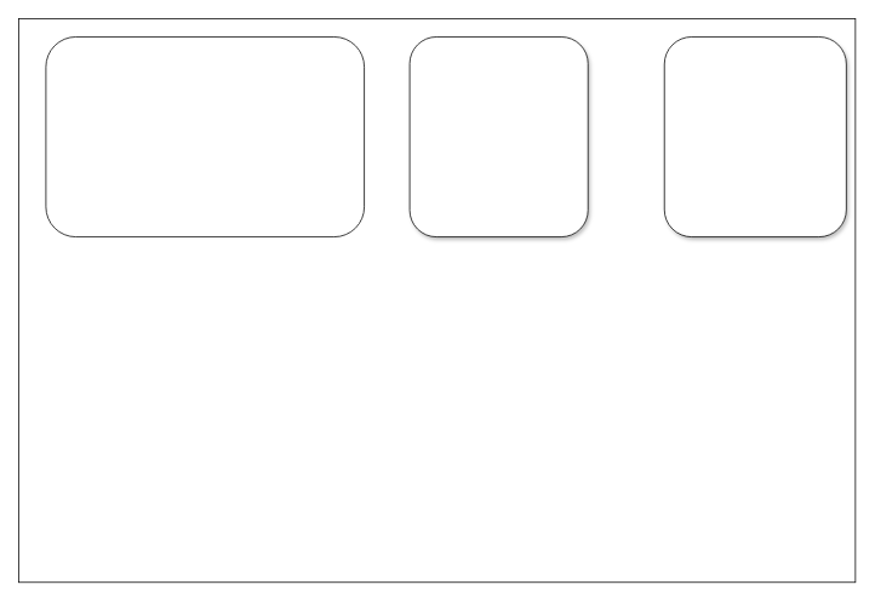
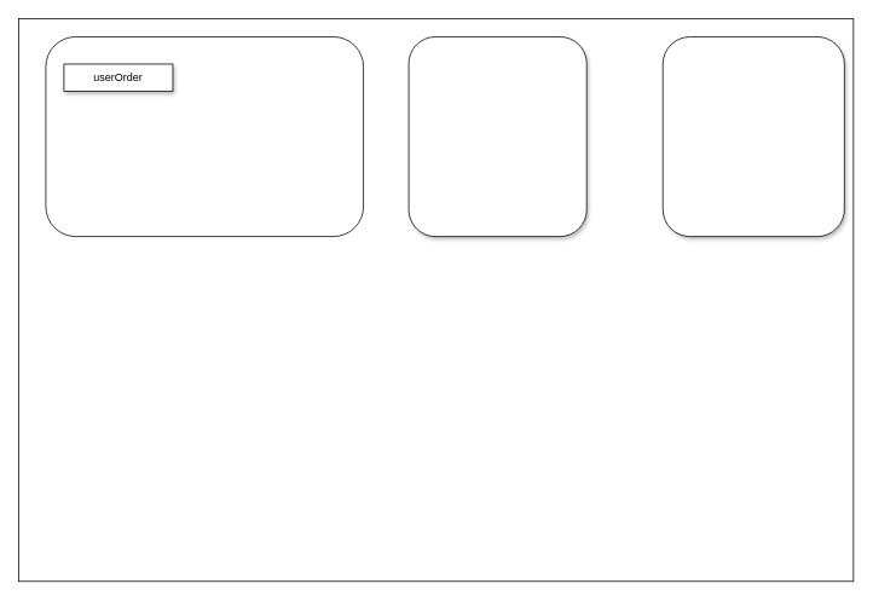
  <mxCell id="0" />
  <mxCell id="1" parent="0" />
  <mxCell id="2" value="" style="rounded=0;whiteSpace=wrap;html=1;" parent="1" vertex="1"><mxGeometry x="20" y="20" width="920" height="620" as="geometry" /></mxCell>
  <mxCell id="3" value="" style="rounded=1;whiteSpace=wrap;html=1;" parent="1" vertex="1"><mxGeometry x="50" y="40" width="350" height="220" as="geometry" /></mxCell>
  <mxCell id="4" value="" style="rounded=1;whiteSpace=wrap;html=1;shadow=1;" parent="1" vertex="1"><mxGeometry x="450" y="40" width="196" height="220" as="geometry" /></mxCell>
  <mxCell id="5" value="" style="rounded=1;whiteSpace=wrap;html=1;shadow=1;" parent="1" vertex="1"><mxGeometry x="730" y="40" width="200" height="220" as="geometry" /></mxCell>
+ <mxCell id="6" value="userOrder" style="rounded=0;whiteSpace=wrap;html=1;shadow=1;" parent="1" vertex="1"><mxGeometry y="70" width="120" height="30" as="geometry" x="70" /></mxCell>
